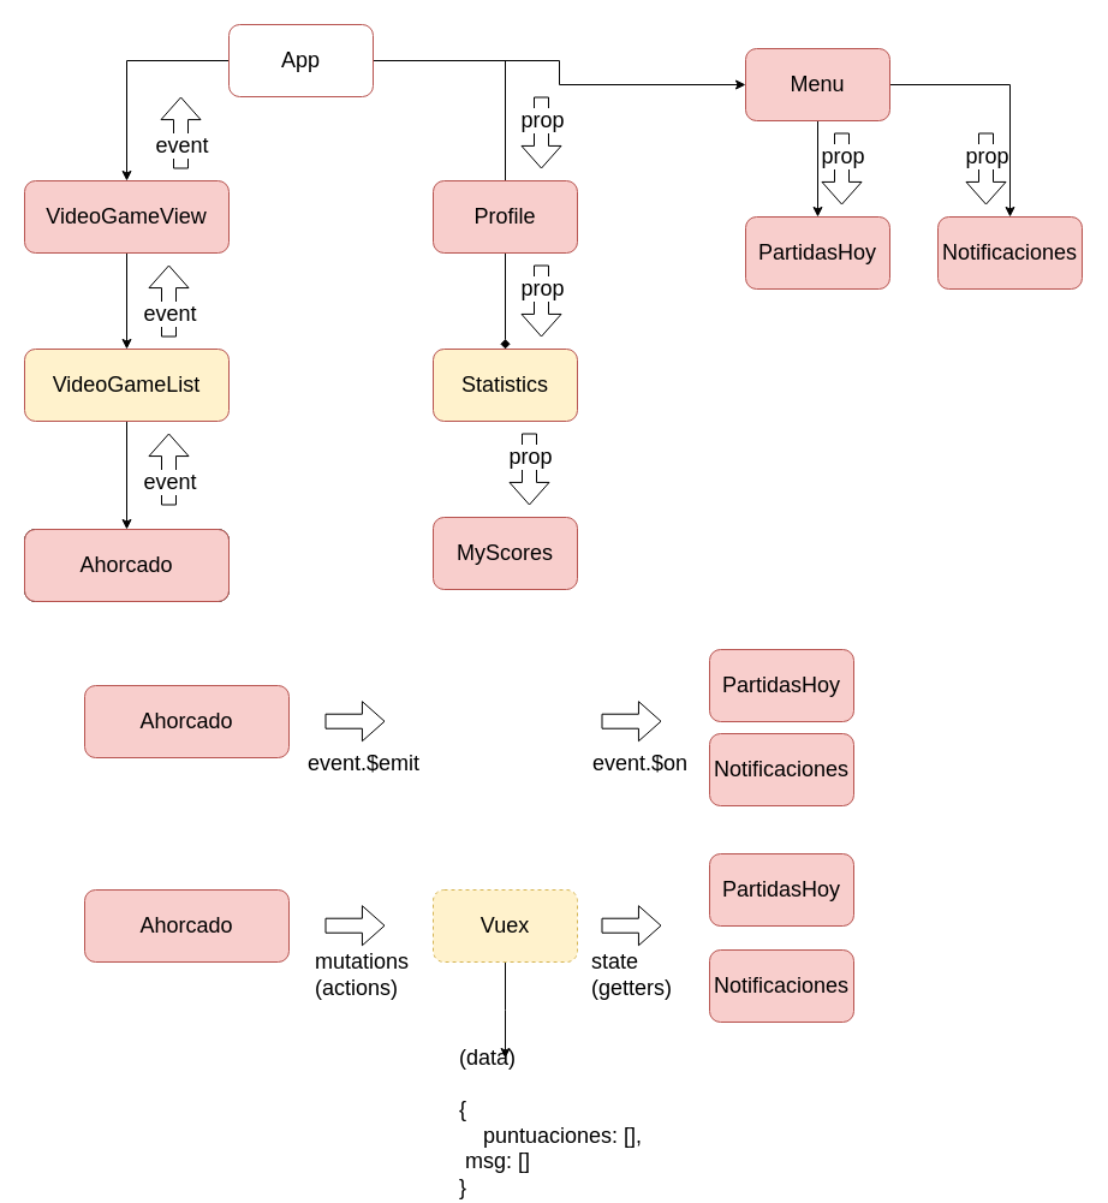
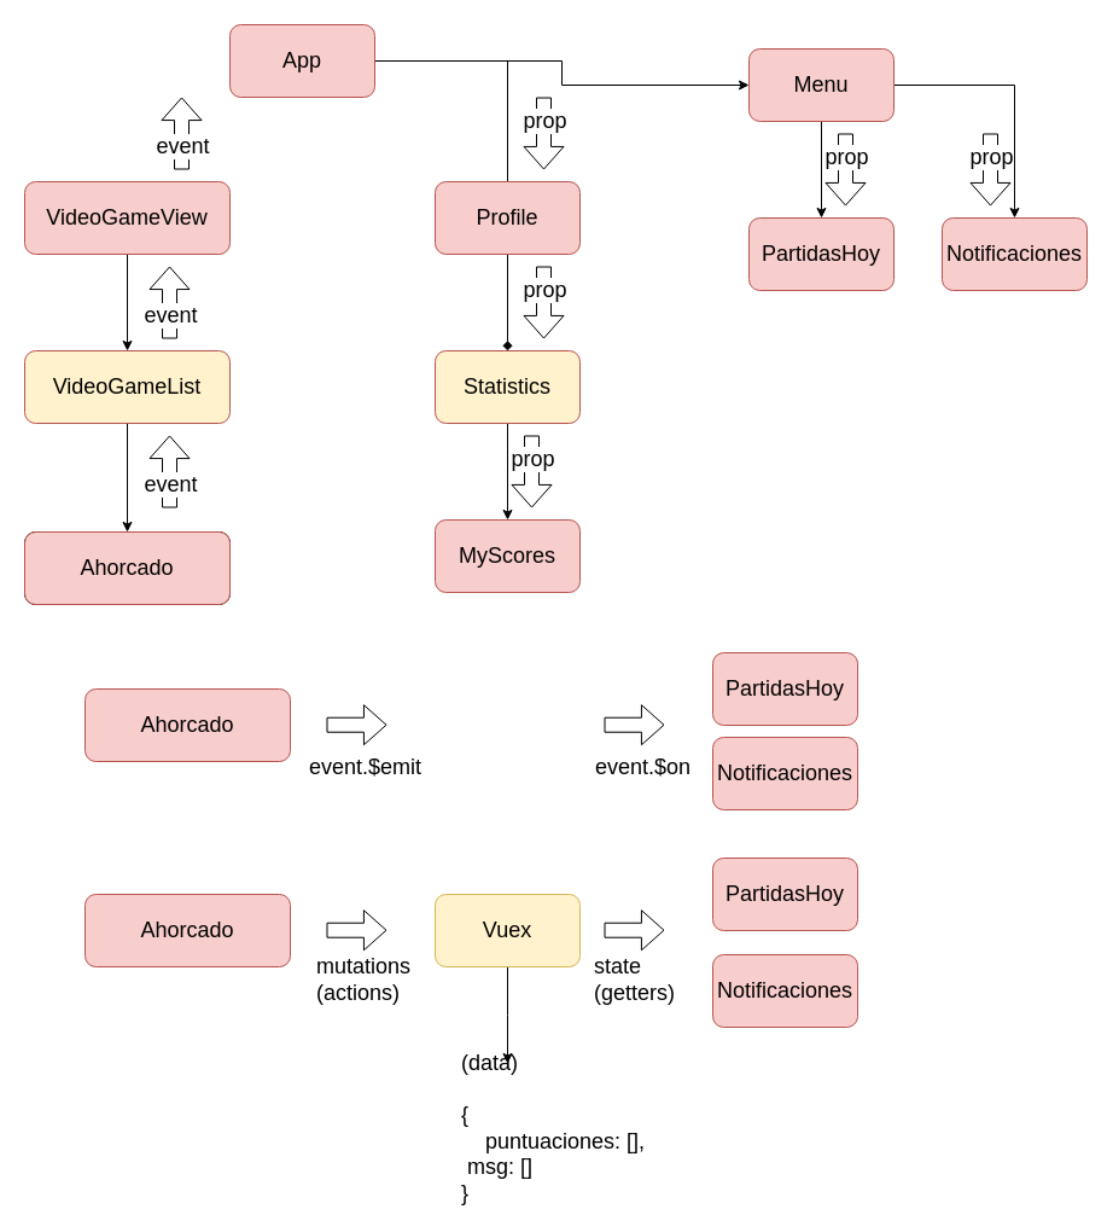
  <mxCell id="0" />
  <mxCell id="1" parent="0" />
- <mxCell id="2" value="" style="edgeStyle=orthogonalEdgeStyle;rounded=0;orthogonalLoop=1;jettySize=auto;html=1;fontSize=18;" edge="1" parent="1" source="5" target="17"><mxGeometry relative="1" as="geometry"><Array as="points"><mxPoint x="105" y="50" /></Array></mxGeometry></mxCell>
  <mxCell id="3" value="" style="edgeStyle=orthogonalEdgeStyle;rounded=0;orthogonalLoop=1;jettySize=auto;html=1;fontSize=18;endArrow=none;" edge="1" parent="1" source="5" target="12"><mxGeometry relative="1" as="geometry" /></mxCell>
  <mxCell id="4" value="" style="edgeStyle=orthogonalEdgeStyle;rounded=0;orthogonalLoop=1;jettySize=auto;html=1;fontSize=18;" edge="1" parent="1" source="5" target="8"><mxGeometry relative="1" as="geometry" /></mxCell>
- <mxCell id="5" value="App" style="rounded=1;whiteSpace=wrap;html=1;fontSize=18;fillColor=#ffffff;strokeColor=#b85450;" vertex="1" parent="1"><mxGeometry x="190" y="20" width="120" height="60" as="geometry" /></mxCell>
+ <mxCell id="5" value="App" style="rounded=1;whiteSpace=wrap;html=1;fontSize=18;fillColor=#f8cecc;strokeColor=#b85450;" vertex="1" parent="1"><mxGeometry x="190" y="20" width="120" height="60" as="geometry" /></mxCell>
  <mxCell id="6" value="" style="edgeStyle=orthogonalEdgeStyle;rounded=0;orthogonalLoop=1;jettySize=auto;html=1;fontSize=18;" edge="1" parent="1" source="8" target="10"><mxGeometry relative="1" as="geometry" /></mxCell>
  <mxCell id="7" value="" style="edgeStyle=orthogonalEdgeStyle;rounded=0;orthogonalLoop=1;jettySize=auto;html=1;fontSize=18;" edge="1" parent="1" source="8" target="9"><mxGeometry relative="1" as="geometry" /></mxCell>
  <mxCell id="8" value="Menu" style="rounded=1;whiteSpace=wrap;html=1;fontSize=18;fillColor=#f8cecc;strokeColor=#b85450;" vertex="1" parent="1"><mxGeometry x="620" y="40" width="120" height="60" as="geometry" /></mxCell>
  <mxCell id="9" value="Notificaciones" style="rounded=1;whiteSpace=wrap;html=1;fontSize=18;fillColor=#f8cecc;strokeColor=#b85450;" vertex="1" parent="1"><mxGeometry x="780" y="180" width="120" height="60" as="geometry" /></mxCell>
  <mxCell id="10" value="PartidasHoy" style="rounded=1;whiteSpace=wrap;html=1;fontSize=18;fillColor=#f8cecc;strokeColor=#b85450;" vertex="1" parent="1"><mxGeometry x="620" y="180" width="120" height="60" as="geometry" /></mxCell>
  <mxCell id="11" value="" style="edgeStyle=orthogonalEdgeStyle;rounded=0;orthogonalLoop=1;jettySize=auto;html=1;fontSize=18;endArrow=diamond;" edge="1" parent="1" source="12" target="14"><mxGeometry relative="1" as="geometry" /></mxCell>
  <mxCell id="12" value="Profile" style="rounded=1;whiteSpace=wrap;html=1;fontSize=18;fillColor=#f8cecc;strokeColor=#b85450;" vertex="1" parent="1"><mxGeometry x="360" y="150" width="120" height="60" as="geometry" /></mxCell>
+ <mxCell id="13" value="" style="edgeStyle=orthogonalEdgeStyle;rounded=0;orthogonalLoop=1;jettySize=auto;html=1;fontSize=18;" edge="1" parent="1" source="14" target="15"><mxGeometry relative="1" as="geometry" /></mxCell>
  <mxCell id="14" value="Statistics" style="rounded=1;whiteSpace=wrap;html=1;fontSize=18;fillColor=#fff2cc;strokeColor=#b85450;" vertex="1" parent="1"><mxGeometry x="360" y="290" width="120" height="60" as="geometry" /></mxCell>
  <mxCell id="15" value="MyScores" style="rounded=1;whiteSpace=wrap;html=1;fontSize=18;fillColor=#f8cecc;strokeColor=#b85450;" vertex="1" parent="1"><mxGeometry x="360" y="430" width="120" height="60" as="geometry" /></mxCell>
  <mxCell id="16" value="" style="edgeStyle=orthogonalEdgeStyle;rounded=0;orthogonalLoop=1;jettySize=auto;html=1;fontSize=18;" edge="1" parent="1" source="17" target="19"><mxGeometry relative="1" as="geometry" /></mxCell>
  <mxCell id="17" value="VideoGameView" style="rounded=1;whiteSpace=wrap;html=1;fontSize=18;fillColor=#f8cecc;strokeColor=#b85450;" vertex="1" parent="1"><mxGeometry x="20" y="150" width="170" height="60" as="geometry" /></mxCell>
  <mxCell id="18" value="" style="edgeStyle=orthogonalEdgeStyle;rounded=0;orthogonalLoop=1;jettySize=auto;html=1;fontSize=18;" edge="1" parent="1" source="19" target="20"><mxGeometry relative="1" as="geometry" /></mxCell>
  <mxCell id="19" value="VideoGameList" style="rounded=1;whiteSpace=wrap;html=1;fontSize=18;fillColor=#fff2cc;strokeColor=#b85450;" vertex="1" parent="1"><mxGeometry x="20" y="290" width="170" height="60" as="geometry" /></mxCell>
  <mxCell id="20" value="Ahorcado" style="rounded=1;whiteSpace=wrap;html=1;fontSize=18;" vertex="1" parent="1"><mxGeometry x="20" y="440" width="170" height="60" as="geometry" /></mxCell>
  <mxCell id="21" value="" style="shape=flexArrow;endArrow=classic;html=1;fontSize=18;width=12;endSize=5.857;" edge="1" parent="1"><mxGeometry width="50" height="50" relative="1" as="geometry"><mxPoint x="150" y="140" as="sourcePoint" /><mxPoint x="150" y="80" as="targetPoint" /><Array as="points" /></mxGeometry></mxCell>
  <mxCell id="22" value="event" style="text;html=1;align=center;verticalAlign=middle;resizable=0;points=[];labelBackgroundColor=#ffffff;fontSize=18;" vertex="1" connectable="0" parent="21"><mxGeometry x="0.548" y="-8" relative="1" as="geometry"><mxPoint x="-8" y="26.29" as="offset" /></mxGeometry></mxCell>
  <mxCell id="23" value="" style="shape=flexArrow;endArrow=classic;html=1;fontSize=18;width=12;endSize=5.857;" edge="1" parent="1"><mxGeometry width="50" height="50" relative="1" as="geometry"><mxPoint x="140" y="280" as="sourcePoint" /><mxPoint x="140" y="220" as="targetPoint" /><Array as="points" /></mxGeometry></mxCell>
  <mxCell id="24" value="event" style="text;html=1;align=center;verticalAlign=middle;resizable=0;points=[];labelBackgroundColor=#ffffff;fontSize=18;" vertex="1" connectable="0" parent="23"><mxGeometry x="0.548" y="-8" relative="1" as="geometry"><mxPoint x="-8" y="26.29" as="offset" /></mxGeometry></mxCell>
  <mxCell id="25" value="" style="shape=flexArrow;endArrow=classic;html=1;fontSize=18;width=12;endSize=5.857;" edge="1" parent="1"><mxGeometry width="50" height="50" relative="1" as="geometry"><mxPoint x="140" y="420" as="sourcePoint" /><mxPoint x="140" y="360" as="targetPoint" /><Array as="points" /></mxGeometry></mxCell>
  <mxCell id="26" value="event" style="text;html=1;align=center;verticalAlign=middle;resizable=0;points=[];labelBackgroundColor=#ffffff;fontSize=18;" vertex="1" connectable="0" parent="25"><mxGeometry x="0.548" y="-8" relative="1" as="geometry"><mxPoint x="-8" y="26.29" as="offset" /></mxGeometry></mxCell>
  <mxCell id="27" value="" style="shape=flexArrow;endArrow=classic;html=1;fontSize=18;width=12;endSize=5.857;" edge="1" parent="1"><mxGeometry width="50" height="50" relative="1" as="geometry"><mxPoint x="450" y="80" as="sourcePoint" /><mxPoint x="450" y="140" as="targetPoint" /><Array as="points" /></mxGeometry></mxCell>
  <mxCell id="28" value="prop" style="text;html=1;align=center;verticalAlign=middle;resizable=0;points=[];labelBackgroundColor=#ffffff;fontSize=18;" vertex="1" connectable="0" parent="27"><mxGeometry x="0.548" y="-8" relative="1" as="geometry"><mxPoint x="8" y="-26.29" as="offset" /></mxGeometry></mxCell>
  <mxCell id="29" value="" style="shape=flexArrow;endArrow=classic;html=1;fontSize=18;width=12;endSize=5.857;" edge="1" parent="1"><mxGeometry width="50" height="50" relative="1" as="geometry"><mxPoint x="450" y="220" as="sourcePoint" /><mxPoint x="450" y="280" as="targetPoint" /><Array as="points" /></mxGeometry></mxCell>
  <mxCell id="30" value="prop" style="text;html=1;align=center;verticalAlign=middle;resizable=0;points=[];labelBackgroundColor=#ffffff;fontSize=18;" vertex="1" connectable="0" parent="29"><mxGeometry x="0.548" y="-8" relative="1" as="geometry"><mxPoint x="8" y="-26.29" as="offset" /></mxGeometry></mxCell>
  <mxCell id="31" value="" style="shape=flexArrow;endArrow=classic;html=1;fontSize=18;width=12;endSize=5.857;" edge="1" parent="1"><mxGeometry width="50" height="50" relative="1" as="geometry"><mxPoint x="440" y="360" as="sourcePoint" /><mxPoint x="440" y="420" as="targetPoint" /><Array as="points" /></mxGeometry></mxCell>
  <mxCell id="32" value="prop" style="text;html=1;align=center;verticalAlign=middle;resizable=0;points=[];labelBackgroundColor=#ffffff;fontSize=18;" vertex="1" connectable="0" parent="31"><mxGeometry x="0.548" y="-8" relative="1" as="geometry"><mxPoint x="8" y="-26.29" as="offset" /></mxGeometry></mxCell>
  <mxCell id="33" value="" style="shape=flexArrow;endArrow=classic;html=1;fontSize=18;width=12;endSize=5.857;" edge="1" parent="1"><mxGeometry width="50" height="50" relative="1" as="geometry"><mxPoint x="700" y="110" as="sourcePoint" /><mxPoint x="700" y="170" as="targetPoint" /><Array as="points" /></mxGeometry></mxCell>
  <mxCell id="34" value="prop" style="text;html=1;align=center;verticalAlign=middle;resizable=0;points=[];labelBackgroundColor=#ffffff;fontSize=18;" vertex="1" connectable="0" parent="33"><mxGeometry x="0.548" y="-8" relative="1" as="geometry"><mxPoint x="8" y="-26.29" as="offset" /></mxGeometry></mxCell>
  <mxCell id="35" value="" style="shape=flexArrow;endArrow=classic;html=1;fontSize=18;width=12;endSize=5.857;" edge="1" parent="1"><mxGeometry width="50" height="50" relative="1" as="geometry"><mxPoint x="270" y="599.71" as="sourcePoint" /><mxPoint x="320" y="599.71" as="targetPoint" /><Array as="points" /></mxGeometry></mxCell>
  <mxCell id="36" value="event.$emit" style="text;html=1;align=center;verticalAlign=middle;resizable=0;points=[];labelBackgroundColor=#ffffff;fontSize=18;" vertex="1" connectable="0" parent="35"><mxGeometry x="0.548" y="-8" relative="1" as="geometry"><mxPoint x="-8" y="26.29" as="offset" /></mxGeometry></mxCell>
  <mxCell id="37" value="" style="shape=flexArrow;endArrow=classic;html=1;fontSize=18;width=12;endSize=5.857;" edge="1" parent="1"><mxGeometry width="50" height="50" relative="1" as="geometry"><mxPoint x="500" y="599.71" as="sourcePoint" /><mxPoint x="550" y="599.71" as="targetPoint" /><Array as="points" /></mxGeometry></mxCell>
  <mxCell id="38" value="event.$on" style="text;html=1;align=center;verticalAlign=middle;resizable=0;points=[];labelBackgroundColor=#ffffff;fontSize=18;" vertex="1" connectable="0" parent="37"><mxGeometry x="0.548" y="-8" relative="1" as="geometry"><mxPoint x="-8" y="26.29" as="offset" /></mxGeometry></mxCell>
  <mxCell id="39" value="Ahorcado" style="rounded=1;whiteSpace=wrap;html=1;fontSize=18;fillColor=#f8cecc;strokeColor=#b85450;" vertex="1" parent="1"><mxGeometry x="20" y="440" width="170" height="60" as="geometry" /></mxCell>
  <mxCell id="40" value="" style="edgeStyle=orthogonalEdgeStyle;rounded=0;orthogonalLoop=1;jettySize=auto;html=1;fontSize=18;" edge="1" parent="1" source="41"><mxGeometry relative="1" as="geometry"><mxPoint x="420" y="880" as="targetPoint" /></mxGeometry></mxCell>
- <mxCell id="41" value="Vuex" style="rounded=1;whiteSpace=wrap;html=1;fontSize=18;fillColor=#fff2cc;strokeColor=#d6b656;dashed=1;" vertex="1" parent="1"><mxGeometry x="360" y="740" width="120" height="60" as="geometry" /></mxCell>
+ <mxCell id="41" value="Vuex" style="rounded=1;whiteSpace=wrap;html=1;fontSize=18;fillColor=#fff2cc;strokeColor=#d6b656;" vertex="1" parent="1"><mxGeometry x="360" y="740" width="120" height="60" as="geometry" /></mxCell>
  <mxCell id="42" value="" style="shape=flexArrow;endArrow=classic;html=1;fontSize=18;width=12;endSize=5.857;" edge="1" parent="1"><mxGeometry width="50" height="50" relative="1" as="geometry"><mxPoint x="270" y="769.71" as="sourcePoint" /><mxPoint x="320" y="769.71" as="targetPoint" /><Array as="points" /></mxGeometry></mxCell>
  <mxCell id="43" value="mutations&lt;br&gt;(actions)" style="text;html=1;align=left;verticalAlign=middle;resizable=0;points=[];labelBackgroundColor=#ffffff;fontSize=18;" vertex="1" connectable="0" parent="42"><mxGeometry x="0.548" y="-8" relative="1" as="geometry"><mxPoint x="-48.86" y="32.29" as="offset" /></mxGeometry></mxCell>
  <mxCell id="44" value="(data)&lt;br&gt;&lt;br&gt;{&amp;nbsp;&lt;br&gt;&amp;nbsp; &amp;nbsp; puntuaciones: [],&lt;br&gt;&amp;nbsp;msg: []&lt;br&gt;}" style="text;html=1;strokeColor=none;fillColor=none;align=left;verticalAlign=middle;whiteSpace=wrap;rounded=0;fontSize=18;" vertex="1" parent="1"><mxGeometry x="380" y="923.71" width="190" height="20" as="geometry" /></mxCell>
  <mxCell id="45" value="" style="shape=flexArrow;endArrow=classic;html=1;fontSize=18;width=12;endSize=5.857;" edge="1" parent="1"><mxGeometry width="50" height="50" relative="1" as="geometry"><mxPoint x="500" y="769.71" as="sourcePoint" /><mxPoint x="550" y="769.71" as="targetPoint" /><Array as="points" /></mxGeometry></mxCell>
  <mxCell id="46" value="state&lt;br&gt;(getters)" style="text;html=1;align=left;verticalAlign=middle;resizable=0;points=[];labelBackgroundColor=#ffffff;fontSize=18;" vertex="1" connectable="0" parent="45"><mxGeometry x="0.548" y="-8" relative="1" as="geometry"><mxPoint x="-48.86" y="32.29" as="offset" /></mxGeometry></mxCell>
  <mxCell id="47" value="Ahorcado" style="rounded=1;whiteSpace=wrap;html=1;fontSize=18;fillColor=#f8cecc;strokeColor=#b85450;" vertex="1" parent="1"><mxGeometry x="70" y="570" width="170" height="60" as="geometry" /></mxCell>
  <mxCell id="48" value="PartidasHoy" style="rounded=1;whiteSpace=wrap;html=1;fontSize=18;fillColor=#f8cecc;strokeColor=#b85450;" vertex="1" parent="1"><mxGeometry x="590" y="540" width="120" height="60" as="geometry" /></mxCell>
  <mxCell id="49" value="Ahorcado" style="rounded=1;whiteSpace=wrap;html=1;fontSize=18;fillColor=#f8cecc;strokeColor=#b85450;" vertex="1" parent="1"><mxGeometry x="70" y="740" width="170" height="60" as="geometry" /></mxCell>
  <mxCell id="50" value="PartidasHoy" style="rounded=1;whiteSpace=wrap;html=1;fontSize=18;fillColor=#f8cecc;strokeColor=#b85450;" vertex="1" parent="1"><mxGeometry x="590" y="710" width="120" height="60" as="geometry" /></mxCell>
  <mxCell id="51" value="" style="shape=flexArrow;endArrow=classic;html=1;fontSize=18;width=12;endSize=5.857;" edge="1" parent="1"><mxGeometry width="50" height="50" relative="1" as="geometry"><mxPoint x="820" y="110" as="sourcePoint" /><mxPoint x="820" y="170" as="targetPoint" /><Array as="points" /></mxGeometry></mxCell>
  <mxCell id="52" value="prop" style="text;html=1;align=center;verticalAlign=middle;resizable=0;points=[];labelBackgroundColor=#ffffff;fontSize=18;" vertex="1" connectable="0" parent="51"><mxGeometry x="0.548" y="-8" relative="1" as="geometry"><mxPoint x="8" y="-26.29" as="offset" /></mxGeometry></mxCell>
  <mxCell id="53" value="Notificaciones" style="rounded=1;whiteSpace=wrap;html=1;fontSize=18;fillColor=#f8cecc;strokeColor=#b85450;" vertex="1" parent="1"><mxGeometry x="590" y="610" width="120" height="60" as="geometry" /></mxCell>
  <mxCell id="54" value="Notificaciones" style="rounded=1;whiteSpace=wrap;html=1;fontSize=18;fillColor=#f8cecc;strokeColor=#b85450;" vertex="1" parent="1"><mxGeometry x="590" y="790" width="120" height="60" as="geometry" /></mxCell>
